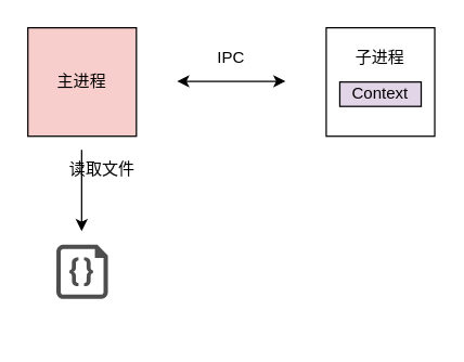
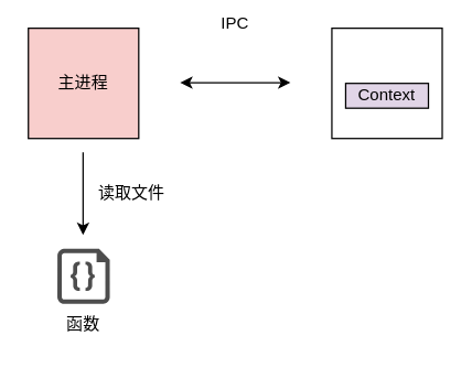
  <mxCell id="0" />
  <mxCell id="1" parent="0" />
  <mxCell id="2" value="主进程" style="whiteSpace=wrap;html=1;aspect=fixed;fillColor=#f8cecc;" parent="1" vertex="1"><mxGeometry x="20" y="20" width="80" height="80" as="geometry" /></mxCell>
  <mxCell id="3" value="" style="endArrow=classic;startArrow=classic;html=1;" parent="1" edge="1"><mxGeometry width="50" height="50" relative="1" as="geometry"><mxPoint x="130" y="59.5" as="sourcePoint" /><mxPoint x="210" y="59.5" as="targetPoint" /></mxGeometry></mxCell>
  <mxCell id="4" value="" style="whiteSpace=wrap;html=1;aspect=fixed;" parent="1" vertex="1"><mxGeometry x="240" y="20" width="80" height="80" as="geometry" /></mxCell>
  <mxCell id="5" value="" style="verticalLabelPosition=bottom;html=1;verticalAlign=top;align=center;strokeColor=none;shape=mxgraph.azure.code_file;pointerEvents=1;fillColor=#4D4D4D;" parent="1" vertex="1"><mxGeometry x="41" y="180" width="38" height="40" as="geometry" /></mxCell>
- <mxCell id="6" value="子进程" style="text;html=1;strokeColor=none;fillColor=none;align=center;verticalAlign=middle;whiteSpace=wrap;rounded=0;" parent="1" vertex="1"><mxGeometry x="260" y="32" width="40" height="20" as="geometry" /></mxCell>
- <mxCell id="8" value="IPC" style="text;html=1;strokeColor=none;fillColor=none;align=center;verticalAlign=middle;whiteSpace=wrap;rounded=0;" parent="1" vertex="1"><mxGeometry x="150" y="32" width="40" height="20" as="geometry" /></mxCell>
+ <mxCell id="7" value="函数" style="text;html=1;strokeColor=none;fillColor=none;align=center;verticalAlign=middle;whiteSpace=wrap;rounded=0;" parent="1" vertex="1"><mxGeometry x="40" y="225" width="40" height="20" as="geometry" /></mxCell>
+ <mxCell id="8" value="IPC" style="text;html=1;strokeColor=none;fillColor=none;align=center;verticalAlign=middle;whiteSpace=wrap;rounded=0;" parent="1" vertex="1"><mxGeometry x="150" y="7" width="40" height="20" as="geometry" /></mxCell>
  <mxCell id="9" value="" style="endArrow=classic;html=1;" parent="1" edge="1"><mxGeometry width="50" height="50" relative="1" as="geometry"><mxPoint x="59.66" y="110" as="sourcePoint" /><mxPoint x="59.66" y="170" as="targetPoint" /><Array as="points"><mxPoint x="59.66" y="130" /></Array></mxGeometry></mxCell>
- <mxCell id="10" value="读取文件" style="text;html=1;strokeColor=none;fillColor=none;align=center;verticalAlign=middle;whiteSpace=wrap;rounded=0;" parent="1" vertex="1"><mxGeometry x="40" y="115" width="70" height="20" as="geometry" /></mxCell>
+ <mxCell id="10" value="读取文件" style="text;html=1;strokeColor=none;fillColor=none;align=center;verticalAlign=middle;whiteSpace=wrap;rounded=0;" parent="1" vertex="1"><mxGeometry x="60" y="130" width="70" height="20" as="geometry" /></mxCell>
  <mxCell id="11" value="Context" style="rounded=0;whiteSpace=wrap;html=1;fillColor=#e1d5e7;" vertex="1" parent="1"><mxGeometry x="250" y="60" width="60" height="18" as="geometry" /></mxCell>
